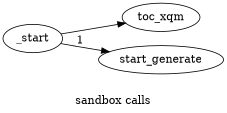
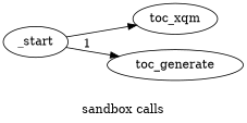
  digraph {
    label="sandbox calls"
    rankdir=LR
    _start
    toc_xqm
-   toc_generate [label=start_generate]
+   toc_generate
    _start -> toc_xqm
    _start -> toc_generate [label=1]
  }
